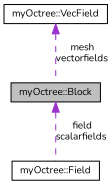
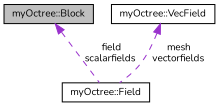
  digraph {
    fontname=Nunito
    node [color=black fillcolor=white fontname=Nunito fontsize=10 shape=record style=filled]
    edge [color=darkorchid3 dir=back fontname=Nunito fontsize=10 labelfontname=Helvetica labelfontsize=10 style=dashed]
    n1 [fillcolor=grey75 fontcolor=black height=0.2 label="myOctree::Block" width=0.4]
    n2 [height=0.2 label="myOctree::Field" width=0.4]
    n3 [height=0.2 label="myOctree::VecField" width=0.4]
    n1 -> n2 [label=" field\nscalarfields"]
-   n3 -> n1 [label=" mesh\nvectorfields"]
+   n3 -> n2 [label=" mesh\nvectorfields"]
  }
